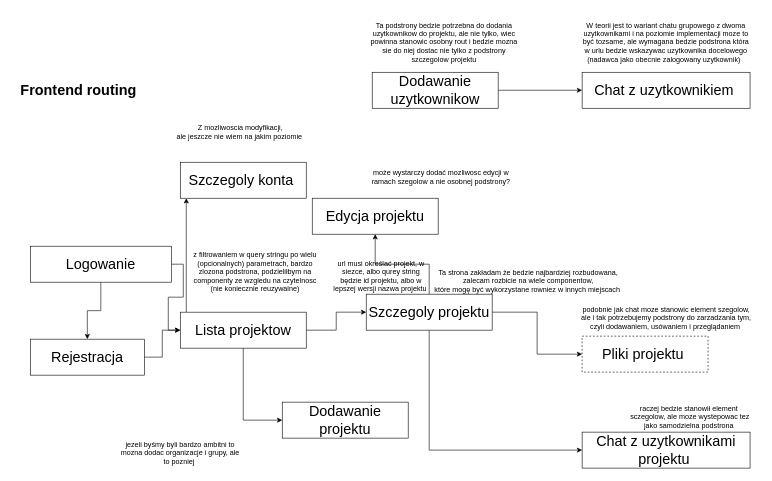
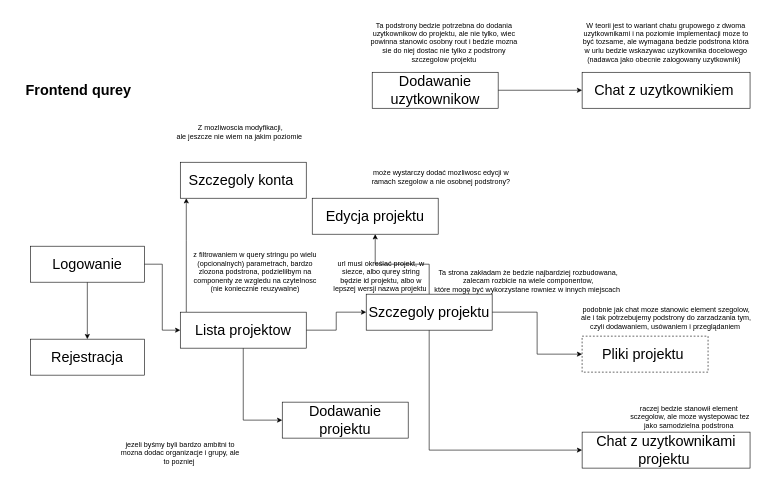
  <mxCell id="0" />
  <mxCell id="1" parent="0" />
- <mxCell id="2" value="&lt;font style=&quot;font-size: 24px;&quot;&gt;&lt;b&gt;Frontend routing&lt;/b&gt;&lt;/font&gt;" style="text;html=1;align=center;verticalAlign=middle;resizable=0;points=[];autosize=1;strokeColor=none;fillColor=none;" vertex="1" parent="1"><mxGeometry x="20" y="130" width="220" height="40" as="geometry" /></mxCell>
+ <mxCell id="2" value="&lt;font style=&quot;font-size: 24px;&quot;&gt;&lt;b&gt;Frontend qurey&lt;/b&gt;&lt;/font&gt;" style="text;html=1;align=center;verticalAlign=middle;resizable=0;points=[];autosize=1;strokeColor=none;fillColor=none;" vertex="1" parent="1"><mxGeometry x="20" y="130" width="220" height="40" as="geometry" /></mxCell>
  <mxCell id="3" value="" style="edgeStyle=orthogonalEdgeStyle;rounded=0;orthogonalLoop=1;jettySize=auto;html=1;fontSize=24;" edge="1" parent="1" source="5" target="7"><mxGeometry relative="1" as="geometry" /></mxCell>
  <mxCell id="4" style="edgeStyle=orthogonalEdgeStyle;rounded=0;orthogonalLoop=1;jettySize=auto;html=1;entryX=0;entryY=0.5;entryDx=0;entryDy=0;fontSize=24;" edge="1" parent="1" source="5" target="11"><mxGeometry relative="1" as="geometry" /></mxCell>
- <mxCell id="5" value="Logowanie" style="rounded=0;whiteSpace=wrap;html=1;fontSize=24;" vertex="1" parent="1"><mxGeometry x="50" y="410" width="235" height="60" as="geometry" /></mxCell>
- <mxCell id="6" style="edgeStyle=orthogonalEdgeStyle;rounded=0;orthogonalLoop=1;jettySize=auto;html=1;entryX=0;entryY=0.5;entryDx=0;entryDy=0;fontSize=24;" edge="1" parent="1" source="7" target="11"><mxGeometry relative="1" as="geometry" /></mxCell>
+ <mxCell id="5" value="Logowanie" style="rounded=0;whiteSpace=wrap;html=1;fontSize=24;" vertex="1" parent="1"><mxGeometry x="50" y="410" width="190" height="60" as="geometry" /></mxCell>
  <mxCell id="7" value="Rejestracja" style="rounded=0;whiteSpace=wrap;html=1;fontSize=24;" vertex="1" parent="1"><mxGeometry x="50" y="565" width="190" height="60" as="geometry" /></mxCell>
  <mxCell id="8" value="" style="edgeStyle=orthogonalEdgeStyle;rounded=0;orthogonalLoop=1;jettySize=auto;html=1;fontSize=24;" edge="1" parent="1" source="11" target="15"><mxGeometry relative="1" as="geometry" /></mxCell>
  <mxCell id="9" style="edgeStyle=orthogonalEdgeStyle;rounded=0;orthogonalLoop=1;jettySize=auto;html=1;fontSize=12;" edge="1" parent="1" source="11" target="21"><mxGeometry relative="1" as="geometry"><Array as="points"><mxPoint x="310" y="400" /><mxPoint x="310" y="400" /></Array></mxGeometry></mxCell>
  <mxCell id="10" style="edgeStyle=orthogonalEdgeStyle;rounded=0;orthogonalLoop=1;jettySize=auto;html=1;entryX=0;entryY=0.5;entryDx=0;entryDy=0;fontSize=12;" edge="1" parent="1" source="11" target="16"><mxGeometry relative="1" as="geometry" /></mxCell>
  <mxCell id="11" value="Lista projektow" style="rounded=0;whiteSpace=wrap;html=1;fontSize=24;" vertex="1" parent="1"><mxGeometry x="300" y="520" width="210" height="60" as="geometry" /></mxCell>
  <mxCell id="12" style="edgeStyle=orthogonalEdgeStyle;rounded=0;orthogonalLoop=1;jettySize=auto;html=1;fontSize=24;" edge="1" parent="1" source="15" target="17"><mxGeometry relative="1" as="geometry" /></mxCell>
  <mxCell id="13" style="edgeStyle=orthogonalEdgeStyle;rounded=0;orthogonalLoop=1;jettySize=auto;html=1;entryX=0;entryY=0.5;entryDx=0;entryDy=0;fontSize=12;" edge="1" parent="1" source="15" target="22"><mxGeometry relative="1" as="geometry"><Array as="points"><mxPoint x="715" y="750" /></Array></mxGeometry></mxCell>
  <mxCell id="14" style="edgeStyle=orthogonalEdgeStyle;rounded=0;orthogonalLoop=1;jettySize=auto;html=1;entryX=0;entryY=0.5;entryDx=0;entryDy=0;fontSize=12;" edge="1" parent="1" source="15" target="26"><mxGeometry relative="1" as="geometry" /></mxCell>
  <mxCell id="15" value="Szczegoly projektu" style="rounded=0;whiteSpace=wrap;html=1;fontSize=24;" vertex="1" parent="1"><mxGeometry x="610" y="490" width="210" height="60" as="geometry" /></mxCell>
  <mxCell id="16" value="Dodawanie projektu" style="rounded=0;whiteSpace=wrap;html=1;fontSize=24;" vertex="1" parent="1"><mxGeometry x="470" y="670" width="210" height="60" as="geometry" /></mxCell>
  <mxCell id="17" value="Edycja projektu" style="rounded=0;whiteSpace=wrap;html=1;fontSize=24;" vertex="1" parent="1"><mxGeometry x="520" y="330" width="210" height="60" as="geometry" /></mxCell>
  <mxCell id="18" value="może wystarczy dodać mozliwosc edycji w ramach szegolow a nie osobnej podstrony?" style="text;html=1;strokeColor=none;fillColor=none;align=center;verticalAlign=middle;whiteSpace=wrap;rounded=0;fontSize=12;" vertex="1" parent="1"><mxGeometry x="610" y="280" width="250" height="30" as="geometry" /></mxCell>
  <mxCell id="19" value="z filtrowaniem w query stringu po wielu (opcionalnych) parametrach, bardzo zlozona podstrona, podzieliłbym na componenty ze wzgledu na czytelnosc (nie koniecznie reuzywalne)" style="text;html=1;strokeColor=none;fillColor=none;align=center;verticalAlign=middle;whiteSpace=wrap;rounded=0;fontSize=12;" vertex="1" parent="1"><mxGeometry x="320" y="437.5" width="210" height="30" as="geometry" /></mxCell>
  <mxCell id="20" value="url musi określać projekt, w siezce, albo qurey string będzie id projektu, albo w lepszej wersji nazwa projektu&amp;nbsp;" style="text;html=1;strokeColor=none;fillColor=none;align=center;verticalAlign=middle;whiteSpace=wrap;rounded=0;fontSize=12;" vertex="1" parent="1"><mxGeometry x="550" y="437.5" width="170" height="45" as="geometry" /></mxCell>
  <mxCell id="21" value="Szczegoly konta&amp;nbsp;" style="rounded=0;whiteSpace=wrap;html=1;fontSize=24;" vertex="1" parent="1"><mxGeometry x="300" y="270" width="210" height="60" as="geometry" /></mxCell>
  <mxCell id="22" value="Chat z uzytkownikami projektu&amp;nbsp;" style="rounded=0;whiteSpace=wrap;html=1;fontSize=24;" vertex="1" parent="1"><mxGeometry x="970" y="720" width="280" height="60" as="geometry" /></mxCell>
  <mxCell id="23" value="raczej bedzie stanowił element&amp;nbsp; sczegolow, ale moze wystepowac tez jako samodzielna podstrona&amp;nbsp;" style="text;html=1;strokeColor=none;fillColor=none;align=center;verticalAlign=middle;whiteSpace=wrap;rounded=0;fontSize=12;" vertex="1" parent="1"><mxGeometry x="1040" y="652.5" width="220" height="85" as="geometry" /></mxCell>
  <mxCell id="24" value="Ta strona zakładam że bedzie najbardziej rozbudowana, &lt;br&gt;zalecam rozbicie na wiele componentow, &lt;br&gt;które mogę być wykorzystane rowniez w innych miejscach&amp;nbsp;" style="text;html=1;align=center;verticalAlign=middle;resizable=0;points=[];autosize=1;strokeColor=none;fillColor=none;fontSize=12;" vertex="1" parent="1"><mxGeometry x="710" y="437.5" width="340" height="60" as="geometry" /></mxCell>
  <mxCell id="25" value="jezeli byśmy byli bardzo ambitni to mozna dodac organizacje i grupy, ale to pozniej&amp;nbsp;" style="text;html=1;strokeColor=none;fillColor=none;align=center;verticalAlign=middle;whiteSpace=wrap;rounded=0;fontSize=12;" vertex="1" parent="1"><mxGeometry x="200" y="730" width="200" height="50" as="geometry" /></mxCell>
  <mxCell id="26" value="Pliki projektu&amp;nbsp;" style="rounded=0;whiteSpace=wrap;html=1;fontSize=24;dashed=1;" vertex="1" parent="1"><mxGeometry x="970" y="560" width="210" height="60" as="geometry" /></mxCell>
  <mxCell id="27" value="podobnie jak chat moze stanowic element szegolow, &lt;br&gt;ale i tak potrzebujemy podstrony do zarzadzania tym, &lt;br&gt;czyli dodawaniem, usówaniem i przeglądaniem&amp;nbsp;" style="text;html=1;align=center;verticalAlign=middle;resizable=0;points=[];autosize=1;strokeColor=none;fillColor=none;fontSize=12;" vertex="1" parent="1"><mxGeometry x="955" y="500" width="310" height="60" as="geometry" /></mxCell>
  <mxCell id="28" style="edgeStyle=orthogonalEdgeStyle;rounded=0;orthogonalLoop=1;jettySize=auto;html=1;entryX=0;entryY=0.5;entryDx=0;entryDy=0;fontSize=12;" edge="1" parent="1" source="29" target="30"><mxGeometry relative="1" as="geometry" /></mxCell>
  <mxCell id="29" value="Dodawanie uzytkownikow" style="rounded=0;whiteSpace=wrap;html=1;fontSize=24;" vertex="1" parent="1"><mxGeometry x="620" y="120" width="210" height="60" as="geometry" /></mxCell>
  <mxCell id="30" value="Chat z uzytkownikiem&amp;nbsp;" style="rounded=0;whiteSpace=wrap;html=1;fontSize=24;" vertex="1" parent="1"><mxGeometry x="970" y="120" width="280" height="60" as="geometry" /></mxCell>
  <mxCell id="31" value="Ta podstrony bedzie potrzebna do dodania uzytkownikow do projektu, ale nie tylko, wiec powinna stanowic osobny rout i bedzie mozna sie do niej dostac nie tylko z podstrony szczegolow projektu" style="text;html=1;strokeColor=none;fillColor=none;align=center;verticalAlign=middle;whiteSpace=wrap;rounded=0;fontSize=12;" vertex="1" parent="1"><mxGeometry x="610" y="20" width="260" height="100" as="geometry" /></mxCell>
  <mxCell id="32" value="W teorii jest to wariant chatu grupowego z dwoma uzytkownikami i na poziomie implementacji moze to być tozsame, ale wymagana bedzie podstrona która w urlu bedzie wskazywac uzytkownika docelowego (nadawca jako obecnie zalogowany uzytkownik)&amp;nbsp;&amp;nbsp;" style="text;html=1;strokeColor=none;fillColor=none;align=center;verticalAlign=middle;whiteSpace=wrap;rounded=0;fontSize=12;" vertex="1" parent="1"><mxGeometry x="970" y="22.5" width="280" height="95" as="geometry" /></mxCell>
  <mxCell id="33" value="Z mozliwoscia modyfikacji, &lt;br&gt;ale jeszcze nie wiem na jakim poziomie&amp;nbsp;" style="text;html=1;align=center;verticalAlign=middle;resizable=0;points=[];autosize=1;strokeColor=none;fillColor=none;fontSize=12;" vertex="1" parent="1"><mxGeometry x="280" y="200" width="240" height="40" as="geometry" /></mxCell>
